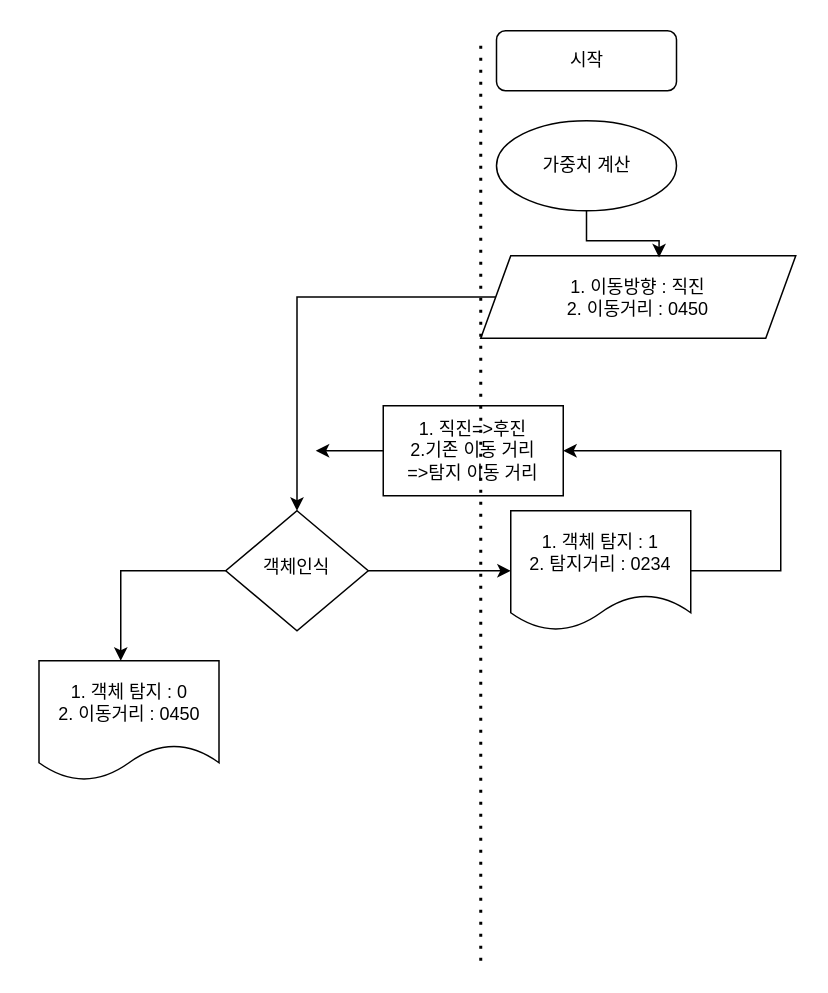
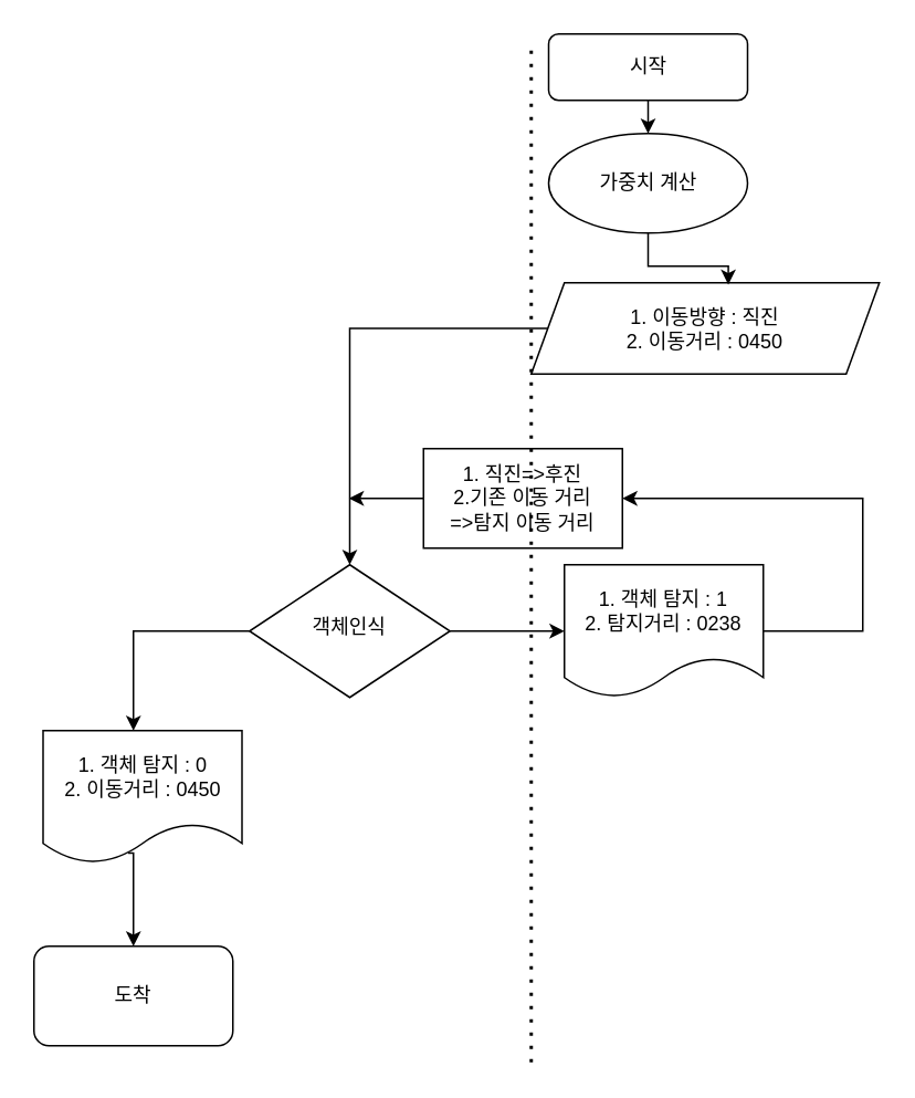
  <mxCell id="0" />
  <mxCell id="1" parent="0" />
+ <mxCell id="2" style="edgeStyle=orthogonalEdgeStyle;rounded=0;orthogonalLoop=1;jettySize=auto;html=1;exitX=0.5;exitY=1;exitDx=0;exitDy=0;entryX=0.5;entryY=0;entryDx=0;entryDy=0;" edge="1" parent="1" source="3" target="16"><mxGeometry relative="1" as="geometry" /></mxCell>
  <mxCell id="3" value="시작" style="rounded=1;whiteSpace=wrap;html=1;fontSize=12;glass=0;strokeWidth=1;shadow=0;" parent="1" vertex="1"><mxGeometry x="330.5" y="20" width="120" height="40" as="geometry" /></mxCell>
  <mxCell id="4" style="edgeStyle=orthogonalEdgeStyle;rounded=0;orthogonalLoop=1;jettySize=auto;html=1;" edge="1" parent="1" source="6"><mxGeometry relative="1" as="geometry"><mxPoint x="80" y="440" as="targetPoint" /><Array as="points"><mxPoint x="80" y="380" /><mxPoint x="80" y="440" /></Array></mxGeometry></mxCell>
  <mxCell id="5" style="edgeStyle=orthogonalEdgeStyle;rounded=0;orthogonalLoop=1;jettySize=auto;html=1;entryX=0;entryY=0.5;entryDx=0;entryDy=0;" edge="1" parent="1" source="6" target="10"><mxGeometry relative="1" as="geometry" /></mxCell>
- <mxCell id="6" value="객체인식" style="rhombus;whiteSpace=wrap;html=1;shadow=0;fontFamily=Helvetica;fontSize=12;align=center;strokeWidth=1;spacing=6;spacingTop=-4;" parent="1" vertex="1"><mxGeometry x="150" y="340" width="95" height="80" as="geometry" /></mxCell>
+ <mxCell id="6" value="객체인식" style="rhombus;whiteSpace=wrap;html=1;shadow=0;fontFamily=Helvetica;fontSize=12;align=center;strokeWidth=1;spacing=6;spacingTop=-4;" parent="1" vertex="1"><mxGeometry x="150" y="340" width="121" height="80" as="geometry" /></mxCell>
  <mxCell id="7" style="edgeStyle=orthogonalEdgeStyle;rounded=0;orthogonalLoop=1;jettySize=auto;html=1;entryX=0.5;entryY=0;entryDx=0;entryDy=0;" edge="1" parent="1" source="8" target="6"><mxGeometry relative="1" as="geometry" /></mxCell>
  <mxCell id="8" value="1. 이동방향 : 직진&lt;br&gt;2. 이동거리 : 0450" style="shape=parallelogram;perimeter=parallelogramPerimeter;whiteSpace=wrap;html=1;fixedSize=1;" vertex="1" parent="1"><mxGeometry x="320" y="170" width="210" height="55" as="geometry" /></mxCell>
  <mxCell id="9" style="edgeStyle=orthogonalEdgeStyle;rounded=0;orthogonalLoop=1;jettySize=auto;html=1;entryX=1;entryY=0.5;entryDx=0;entryDy=0;" edge="1" parent="1" source="10" target="14"><mxGeometry relative="1" as="geometry"><mxPoint x="520" y="280" as="targetPoint" /><Array as="points"><mxPoint x="520" y="380" /><mxPoint x="520" y="300" /></Array></mxGeometry></mxCell>
- <mxCell id="10" value="1. 객체 탐지 : 1&lt;br&gt;2. 탐지거리 : 0234" style="shape=document;whiteSpace=wrap;html=1;boundedLbl=1;" vertex="1" parent="1"><mxGeometry x="340" y="340" width="120" height="80" as="geometry" /></mxCell>
+ <mxCell id="10" value="1. 객체 탐지 : 1&lt;br&gt;2. 탐지거리 : 0238" style="shape=document;whiteSpace=wrap;html=1;boundedLbl=1;" vertex="1" parent="1"><mxGeometry x="340" y="340" width="120" height="80" as="geometry" /></mxCell>
+ <mxCell id="11" style="edgeStyle=orthogonalEdgeStyle;rounded=0;orthogonalLoop=1;jettySize=auto;html=1;entryX=0.5;entryY=0;entryDx=0;entryDy=0;exitX=0.428;exitY=0.922;exitDx=0;exitDy=0;exitPerimeter=0;" edge="1" parent="1" source="12" target="17"><mxGeometry relative="1" as="geometry"><Array as="points"><mxPoint x="80" y="514" /></Array></mxGeometry></mxCell>
  <mxCell id="12" value="1. 객체 탐지 : 0&lt;br&gt;2. 이동거리 : 0450" style="shape=document;whiteSpace=wrap;html=1;boundedLbl=1;" vertex="1" parent="1"><mxGeometry x="25.5" y="440" width="120" height="80" as="geometry" /></mxCell>
  <mxCell id="13" style="edgeStyle=orthogonalEdgeStyle;rounded=0;orthogonalLoop=1;jettySize=auto;html=1;exitX=0;exitY=0.5;exitDx=0;exitDy=0;" edge="1" parent="1" source="14"><mxGeometry relative="1" as="geometry"><mxPoint x="210" y="300" as="targetPoint" /></mxGeometry></mxCell>
  <mxCell id="14" value="1. 직진=&amp;gt;후진&lt;br&gt;2.기존 이동 거리&lt;br&gt;=&amp;gt;탐지 이동 거리" style="rounded=0;whiteSpace=wrap;html=1;" vertex="1" parent="1"><mxGeometry x="255" y="270" width="120" height="60" as="geometry" /></mxCell>
  <mxCell id="15" style="edgeStyle=orthogonalEdgeStyle;rounded=0;orthogonalLoop=1;jettySize=auto;html=1;exitX=0.5;exitY=1;exitDx=0;exitDy=0;entryX=0.566;entryY=0.02;entryDx=0;entryDy=0;entryPerimeter=0;" edge="1" parent="1" source="16" target="8"><mxGeometry relative="1" as="geometry" /></mxCell>
  <mxCell id="16" value="가중치 계산" style="ellipse;whiteSpace=wrap;html=1;" vertex="1" parent="1"><mxGeometry x="330.5" y="80" width="120" height="60" as="geometry" /></mxCell>
+ <mxCell id="17" value="도착" style="rounded=1;whiteSpace=wrap;html=1;" vertex="1" parent="1"><mxGeometry x="20" y="570" width="120" height="60" as="geometry" /></mxCell>
  <mxCell id="18" value="" style="endArrow=none;dashed=1;html=1;dashPattern=1 3;strokeWidth=2;rounded=0;" edge="1" parent="1"><mxGeometry width="50" height="50" relative="1" as="geometry"><mxPoint x="320" y="640" as="sourcePoint" /><mxPoint x="320" y="30" as="targetPoint" /></mxGeometry></mxCell>
